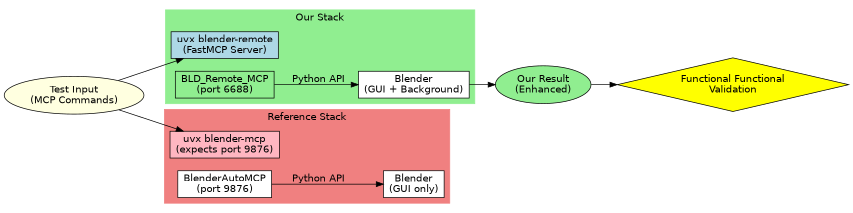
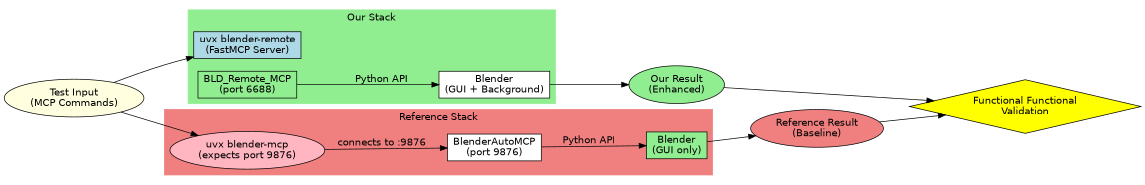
  digraph {
    fontname="DejaVu Sans"
    rankdir=LR
    node [fillcolor=white fontname="DejaVu Sans" shape=box style=filled]
    edge [fontname="DejaVu Sans"]
    n1 [fillcolor=lightblue label="uvx blender-remote\n(FastMCP Server)"]
    n2 [fillcolor=lightgreen label="BLD_Remote_MCP\n(port 6688)"]
    n3 [label="Blender\n(GUI + Background)"]
-   n4 [fillcolor=lightpink label="uvx blender-mcp\n(expects port 9876)"]
+   n4 [fillcolor=lightpink label="uvx blender-mcp\n(expects port 9876)" shape=ellipse]
    n5 [label="BlenderAutoMCP\n(port 9876)"]
-   n6 [label="Blender\n(GUI only)"]
+   n6 [fillcolor=lightgreen label="Blender\n(GUI only)"]
    n7 [fillcolor=lightgreen label="Our Result\n(Enhanced)" shape=ellipse]
+   n8 [fillcolor=lightcoral label="Reference Result\n(Baseline)" shape=ellipse]
    n9 [fillcolor=lightyellow label="Test Input\n(MCP Commands)" shape=ellipse]
    n10 [fillcolor=yellow label="Functional Functional\nValidation" shape=diamond]
    subgraph cluster_1 {
      color=lightgreen
      label="Our Stack"
      style=filled
      n1
      n2
      n3
    }
    subgraph cluster_2 {
      color=lightcoral
      label="Reference Stack"
      style=filled
      n4
      n5
      n6
    }
    n2 -> n3 [label="Python API"]
    n3 -> n7
+   n4 -> n5 [label="connects to :9876"]
    n5 -> n6 [label="Python API"]
+   n6 -> n8
    n7 -> n10
+   n8 -> n10
    n9 -> n1
    n9 -> n4
  }
